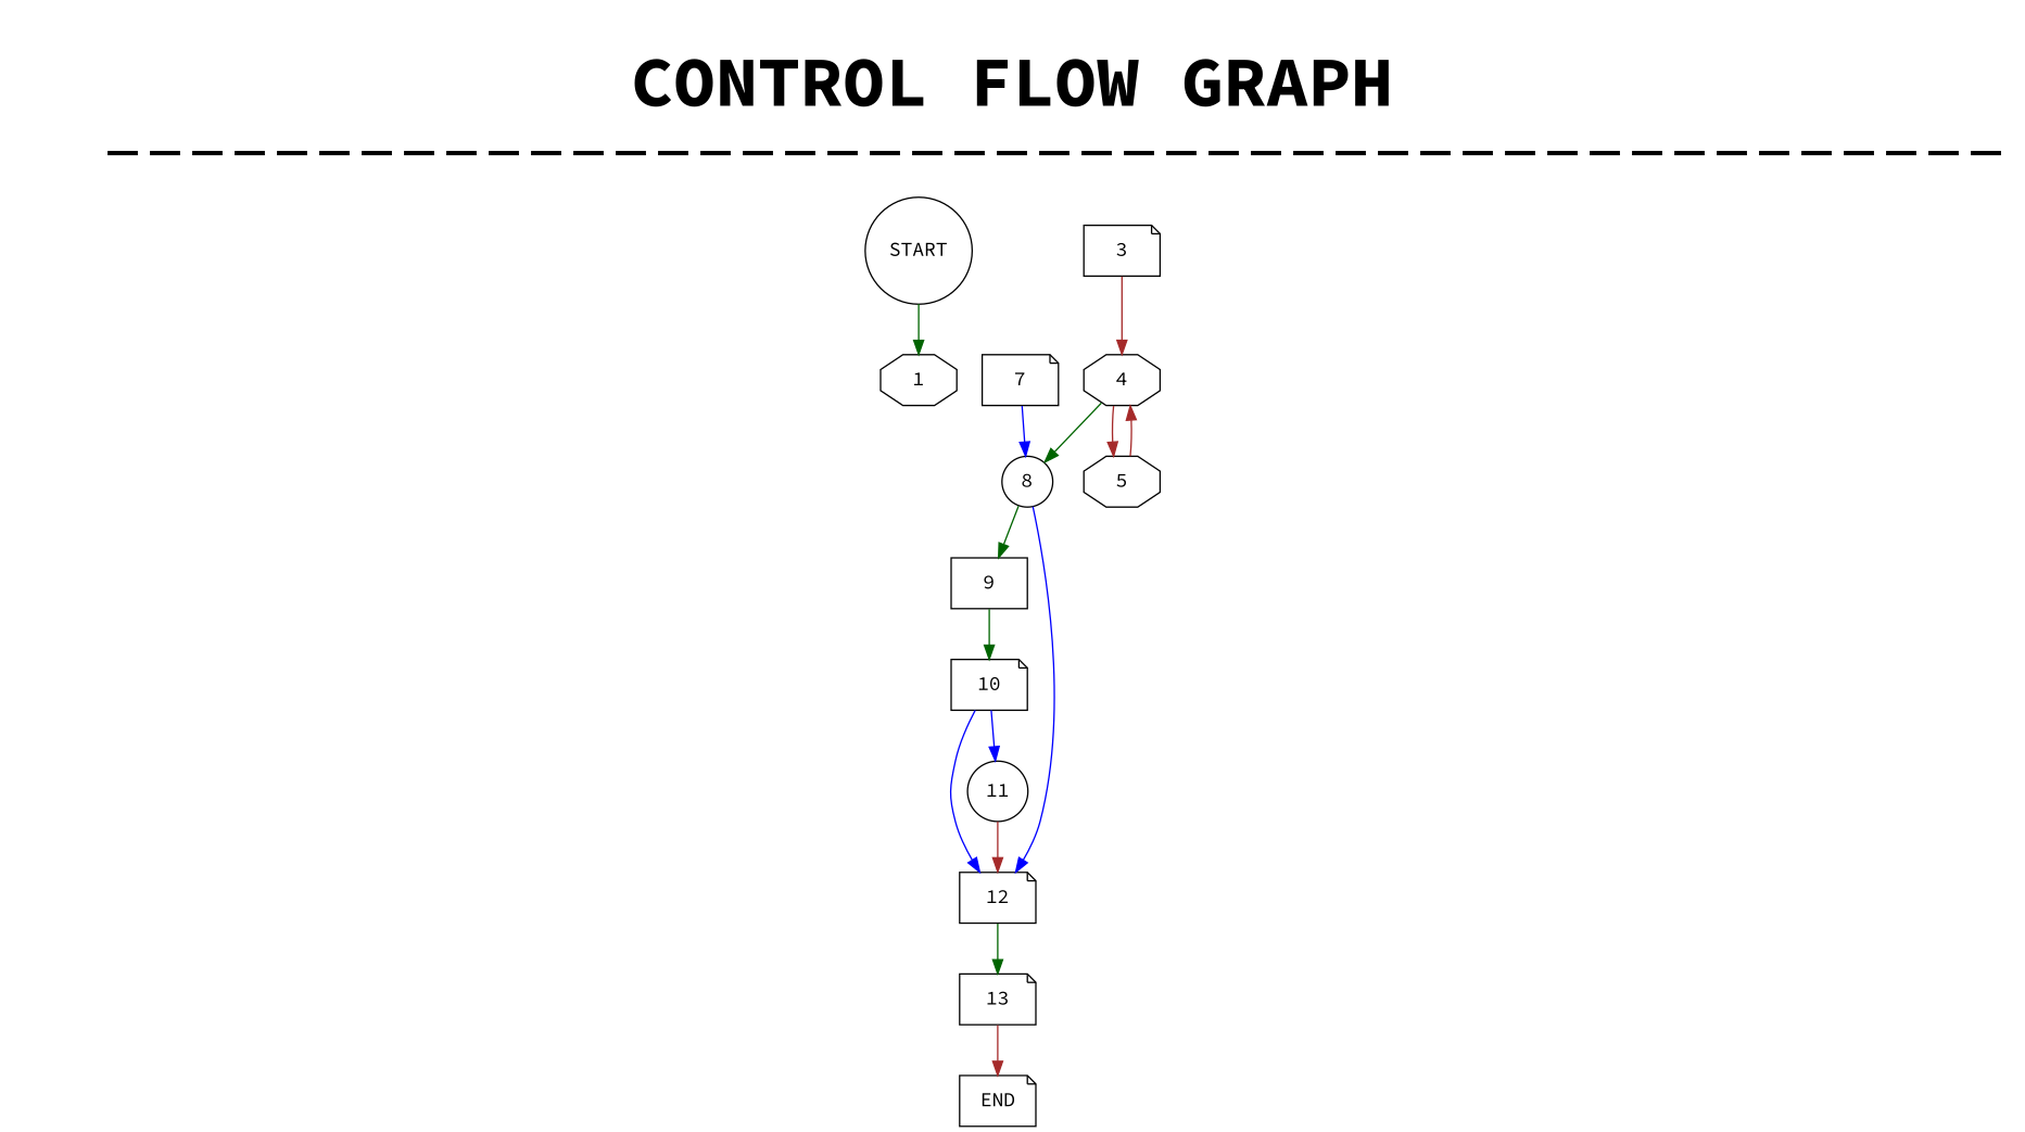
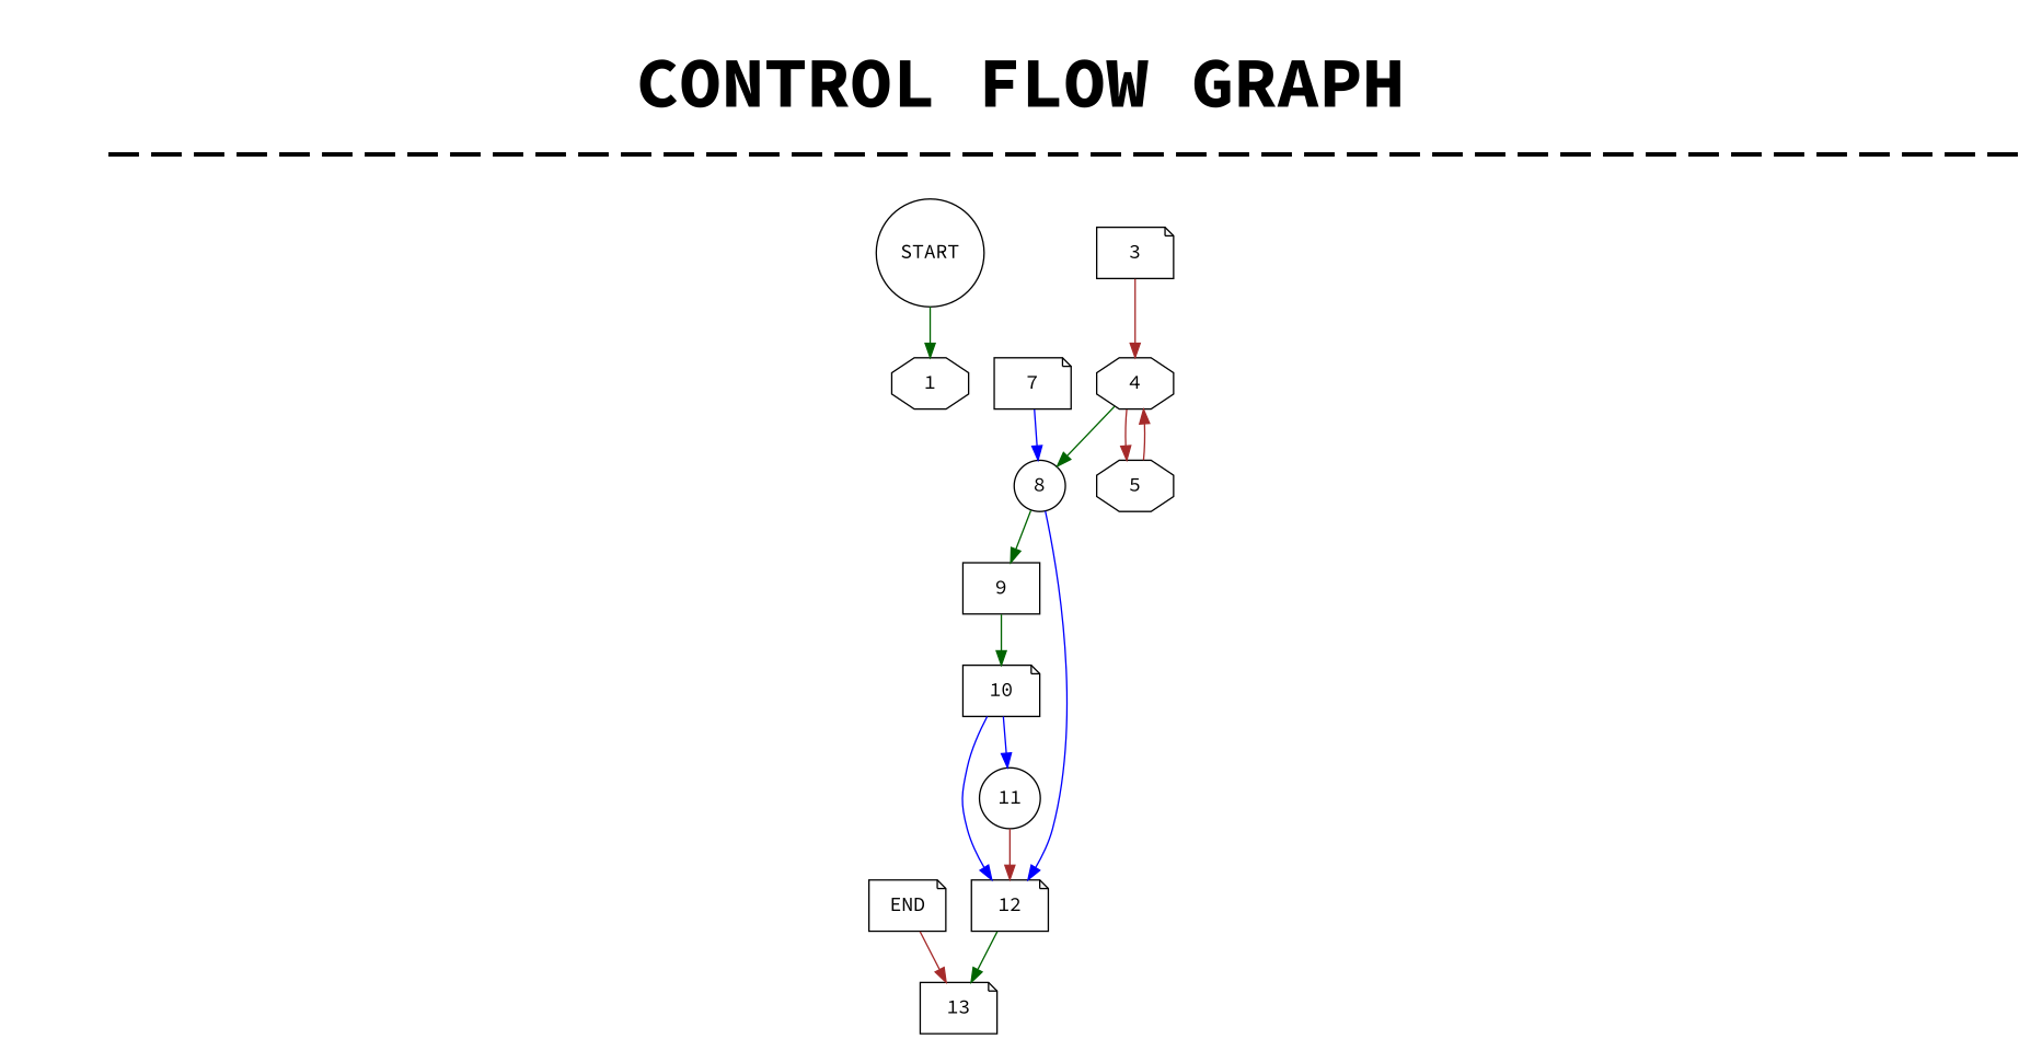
  digraph {
    fontname="Source Code Pro"
    label=<<br/><br/><font point-size='50'><b>CONTROL FLOW GRAPH</b><br/>  ---------------------------------------------</font><br/>>
    labelloc=t
    node [fontname="Source Code Pro" shape=note]
    edge [color=darkgreen fontname="Source Code Pro"]
    START [shape=circle]
    1 [shape=octagon]
    4 [shape=octagon]
    3
    8 [shape=circle]
    7
    5 [shape=octagon]
    9 [shape=box]
    12
    10
    11 [shape=circle]
    13
    END
    START -> 1
    4 -> 8
    4 -> 5 [color=brown]
    3 -> 4 [color=brown]
    8 -> 9
    8 -> 12 [color=blue]
    7 -> 8 [color=blue]
    5 -> 4 [color=brown]
    9 -> 10
    12 -> 13
    10 -> 12 [color=blue]
    10 -> 11 [color=blue]
    11 -> 12 [color=brown]
-   13 -> END [color=brown]
+   END -> 13 [color=brown]
  }
